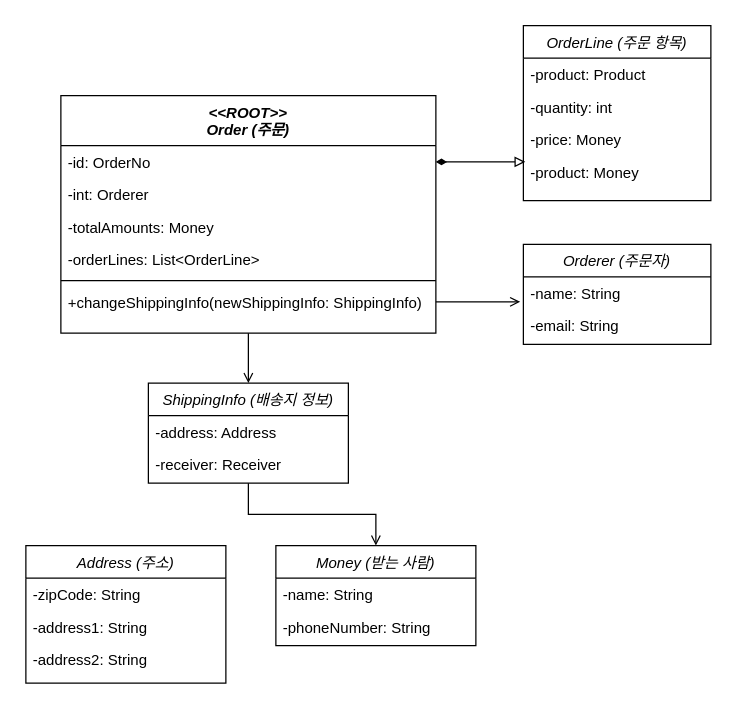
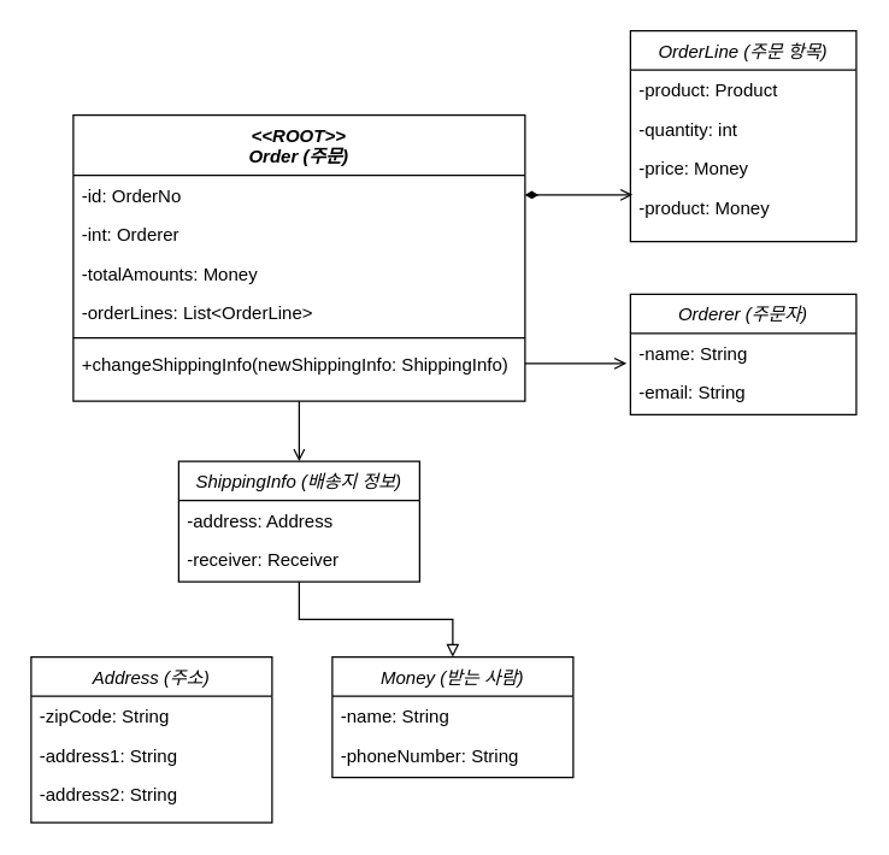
  <mxCell id="0" />
  <mxCell id="1" parent="0" />
  <mxCell id="2" style="edgeStyle=orthogonalEdgeStyle;rounded=0;orthogonalLoop=1;jettySize=auto;html=1;exitX=0.5;exitY=1;exitDx=0;exitDy=0;entryX=0.5;entryY=0;entryDx=0;entryDy=0;endArrow=open;endFill=0;" edge="1" parent="1" source="3" target="19"><mxGeometry relative="1" as="geometry" /></mxCell>
  <mxCell id="3" value="&lt;&lt;ROOT&gt;&gt;&#10;Order (주문)" style="swimlane;fontStyle=3;align=center;verticalAlign=top;childLayout=stackLayout;horizontal=1;startSize=40;horizontalStack=0;resizeParent=1;resizeLast=0;collapsible=1;marginBottom=0;rounded=0;shadow=0;strokeWidth=1;" vertex="1" parent="1"><mxGeometry x="48" y="76" width="300" height="190" as="geometry"><mxRectangle x="230" y="140" width="160" height="26" as="alternateBounds" /></mxGeometry></mxCell>
  <mxCell id="4" value="-id: OrderNo" style="text;align=left;verticalAlign=top;spacingLeft=4;spacingRight=4;overflow=hidden;rotatable=0;points=[[0,0.5],[1,0.5]];portConstraint=eastwest;rounded=0;shadow=0;html=0;" vertex="1" parent="3"><mxGeometry y="40" width="300" height="26" as="geometry" /></mxCell>
  <mxCell id="5" value="-int: Orderer" style="text;align=left;verticalAlign=top;spacingLeft=4;spacingRight=4;overflow=hidden;rotatable=0;points=[[0,0.5],[1,0.5]];portConstraint=eastwest;" vertex="1" parent="3"><mxGeometry y="66" width="300" height="26" as="geometry" /></mxCell>
  <mxCell id="6" value="-totalAmounts: Money" style="text;align=left;verticalAlign=top;spacingLeft=4;spacingRight=4;overflow=hidden;rotatable=0;points=[[0,0.5],[1,0.5]];portConstraint=eastwest;rounded=0;shadow=0;html=0;" vertex="1" parent="3"><mxGeometry y="92" width="300" height="26" as="geometry" /></mxCell>
  <mxCell id="7" value="-orderLines: List&lt;OrderLine&gt;" style="text;align=left;verticalAlign=top;spacingLeft=4;spacingRight=4;overflow=hidden;rotatable=0;points=[[0,0.5],[1,0.5]];portConstraint=eastwest;" vertex="1" parent="3"><mxGeometry y="118" width="300" height="26" as="geometry" /></mxCell>
  <mxCell id="8" value="" style="line;html=1;strokeWidth=1;align=left;verticalAlign=middle;spacingTop=-1;spacingLeft=3;spacingRight=3;rotatable=0;labelPosition=right;points=[];portConstraint=eastwest;" vertex="1" parent="3"><mxGeometry y="144" width="300" height="8" as="geometry" /></mxCell>
  <mxCell id="9" value="+changeShippingInfo(newShippingInfo: ShippingInfo)" style="text;align=left;verticalAlign=top;spacingLeft=4;spacingRight=4;overflow=hidden;rotatable=0;points=[[0,0.5],[1,0.5]];portConstraint=eastwest;" vertex="1" parent="3"><mxGeometry y="152" width="300" height="26" as="geometry" /></mxCell>
  <mxCell id="10" value="OrderLine (주문 항목)" style="swimlane;fontStyle=2;align=center;verticalAlign=top;childLayout=stackLayout;horizontal=1;startSize=26;horizontalStack=0;resizeParent=1;resizeLast=0;collapsible=1;marginBottom=0;rounded=0;shadow=0;strokeWidth=1;" vertex="1" parent="1"><mxGeometry x="418" y="20" width="150" height="140" as="geometry"><mxRectangle x="230" y="140" width="160" height="26" as="alternateBounds" /></mxGeometry></mxCell>
  <mxCell id="11" value="-product: Product" style="text;align=left;verticalAlign=top;spacingLeft=4;spacingRight=4;overflow=hidden;rotatable=0;points=[[0,0.5],[1,0.5]];portConstraint=eastwest;" vertex="1" parent="10"><mxGeometry y="26" width="150" height="26" as="geometry" /></mxCell>
  <mxCell id="12" value="-quantity: int" style="text;align=left;verticalAlign=top;spacingLeft=4;spacingRight=4;overflow=hidden;rotatable=0;points=[[0,0.5],[1,0.5]];portConstraint=eastwest;rounded=0;shadow=0;html=0;" vertex="1" parent="10"><mxGeometry y="52" width="150" height="26" as="geometry" /></mxCell>
  <mxCell id="13" value="-price: Money" style="text;align=left;verticalAlign=top;spacingLeft=4;spacingRight=4;overflow=hidden;rotatable=0;points=[[0,0.5],[1,0.5]];portConstraint=eastwest;rounded=0;shadow=0;html=0;" vertex="1" parent="10"><mxGeometry y="78" width="150" height="26" as="geometry" /></mxCell>
  <mxCell id="14" value="-product: Money" style="text;align=left;verticalAlign=top;spacingLeft=4;spacingRight=4;overflow=hidden;rotatable=0;points=[[0,0.5],[1,0.5]];portConstraint=eastwest;" vertex="1" parent="10"><mxGeometry y="104" width="150" height="26" as="geometry" /></mxCell>
  <mxCell id="15" value="Orderer (주문자)" style="swimlane;fontStyle=2;align=center;verticalAlign=top;childLayout=stackLayout;horizontal=1;startSize=26;horizontalStack=0;resizeParent=1;resizeLast=0;collapsible=1;marginBottom=0;rounded=0;shadow=0;strokeWidth=1;" vertex="1" parent="1"><mxGeometry x="418" y="195" width="150" height="80" as="geometry"><mxRectangle x="230" y="140" width="160" height="26" as="alternateBounds" /></mxGeometry></mxCell>
  <mxCell id="16" value="-name: String" style="text;align=left;verticalAlign=top;spacingLeft=4;spacingRight=4;overflow=hidden;rotatable=0;points=[[0,0.5],[1,0.5]];portConstraint=eastwest;" vertex="1" parent="15"><mxGeometry y="26" width="150" height="26" as="geometry" /></mxCell>
  <mxCell id="17" value="-email: String" style="text;align=left;verticalAlign=top;spacingLeft=4;spacingRight=4;overflow=hidden;rotatable=0;points=[[0,0.5],[1,0.5]];portConstraint=eastwest;rounded=0;shadow=0;html=0;" vertex="1" parent="15"><mxGeometry y="52" width="150" height="26" as="geometry" /></mxCell>
- <mxCell id="18" style="edgeStyle=orthogonalEdgeStyle;rounded=0;orthogonalLoop=1;jettySize=auto;html=1;entryX=0.5;entryY=0;entryDx=0;entryDy=0;endArrow=open;endFill=0;" edge="1" parent="1" source="19" target="26"><mxGeometry relative="1" as="geometry" /></mxCell>
+ <mxCell id="18" style="edgeStyle=orthogonalEdgeStyle;rounded=0;orthogonalLoop=1;jettySize=auto;html=1;entryX=0.5;entryY=0;entryDx=0;entryDy=0;endArrow=block;endFill=0;" edge="1" parent="1" source="19" target="26"><mxGeometry relative="1" as="geometry" /></mxCell>
  <mxCell id="19" value="ShippingInfo (배송지 정보)" style="swimlane;fontStyle=2;align=center;verticalAlign=top;childLayout=stackLayout;horizontal=1;startSize=26;horizontalStack=0;resizeParent=1;resizeLast=0;collapsible=1;marginBottom=0;rounded=0;shadow=0;strokeWidth=1;" vertex="1" parent="1"><mxGeometry x="118" y="306" width="160" height="80" as="geometry"><mxRectangle x="220" y="120" width="160" height="26" as="alternateBounds" /></mxGeometry></mxCell>
  <mxCell id="20" value="-address: Address" style="text;align=left;verticalAlign=top;spacingLeft=4;spacingRight=4;overflow=hidden;rotatable=0;points=[[0,0.5],[1,0.5]];portConstraint=eastwest;" vertex="1" parent="19"><mxGeometry y="26" width="160" height="26" as="geometry" /></mxCell>
  <mxCell id="21" value="-receiver: Receiver" style="text;align=left;verticalAlign=top;spacingLeft=4;spacingRight=4;overflow=hidden;rotatable=0;points=[[0,0.5],[1,0.5]];portConstraint=eastwest;rounded=0;shadow=0;html=0;" vertex="1" parent="19"><mxGeometry y="52" width="160" height="26" as="geometry" /></mxCell>
  <mxCell id="22" value="Address (주소)" style="swimlane;fontStyle=2;align=center;verticalAlign=top;childLayout=stackLayout;horizontal=1;startSize=26;horizontalStack=0;resizeParent=1;resizeLast=0;collapsible=1;marginBottom=0;rounded=0;shadow=0;strokeWidth=1;" vertex="1" parent="1"><mxGeometry x="20" y="436" width="160" height="110" as="geometry"><mxRectangle x="30" y="480" width="160" height="26" as="alternateBounds" /></mxGeometry></mxCell>
  <mxCell id="23" value="-zipCode: String" style="text;align=left;verticalAlign=top;spacingLeft=4;spacingRight=4;overflow=hidden;rotatable=0;points=[[0,0.5],[1,0.5]];portConstraint=eastwest;" vertex="1" parent="22"><mxGeometry y="26" width="160" height="26" as="geometry" /></mxCell>
  <mxCell id="24" value="-address1: String&#10;" style="text;align=left;verticalAlign=top;spacingLeft=4;spacingRight=4;overflow=hidden;rotatable=0;points=[[0,0.5],[1,0.5]];portConstraint=eastwest;rounded=0;shadow=0;html=0;" vertex="1" parent="22"><mxGeometry y="52" width="160" height="26" as="geometry" /></mxCell>
  <mxCell id="25" value="-address2: String" style="text;align=left;verticalAlign=top;spacingLeft=4;spacingRight=4;overflow=hidden;rotatable=0;points=[[0,0.5],[1,0.5]];portConstraint=eastwest;rounded=0;shadow=0;html=0;" vertex="1" parent="22"><mxGeometry y="78" width="160" height="26" as="geometry" /></mxCell>
  <mxCell id="26" value="Money (받는 사람)" style="swimlane;fontStyle=2;align=center;verticalAlign=top;childLayout=stackLayout;horizontal=1;startSize=26;horizontalStack=0;resizeParent=1;resizeLast=0;collapsible=1;marginBottom=0;rounded=0;shadow=0;strokeWidth=1;" vertex="1" parent="1"><mxGeometry x="220" y="436" width="160" height="80" as="geometry"><mxRectangle x="30" y="480" width="160" height="26" as="alternateBounds" /></mxGeometry></mxCell>
  <mxCell id="27" value="-name: String" style="text;align=left;verticalAlign=top;spacingLeft=4;spacingRight=4;overflow=hidden;rotatable=0;points=[[0,0.5],[1,0.5]];portConstraint=eastwest;" vertex="1" parent="26"><mxGeometry y="26" width="160" height="26" as="geometry" /></mxCell>
  <mxCell id="28" value="-phoneNumber: String" style="text;align=left;verticalAlign=top;spacingLeft=4;spacingRight=4;overflow=hidden;rotatable=0;points=[[0,0.5],[1,0.5]];portConstraint=eastwest;rounded=0;shadow=0;html=0;" vertex="1" parent="26"><mxGeometry y="52" width="160" height="26" as="geometry" /></mxCell>
  <mxCell id="29" style="edgeStyle=orthogonalEdgeStyle;rounded=0;orthogonalLoop=1;jettySize=auto;html=1;exitX=1;exitY=0.5;exitDx=0;exitDy=0;entryX=-0.017;entryY=0.769;entryDx=0;entryDy=0;entryPerimeter=0;endArrow=open;endFill=0;" edge="1" parent="1" source="9" target="16"><mxGeometry relative="1" as="geometry" /></mxCell>
- <mxCell id="30" style="edgeStyle=orthogonalEdgeStyle;rounded=0;orthogonalLoop=1;jettySize=auto;html=1;exitX=1;exitY=0.5;exitDx=0;exitDy=0;entryX=0.01;entryY=0.192;entryDx=0;entryDy=0;entryPerimeter=0;endArrow=block;endFill=0;startArrow=diamondThin;startFill=1;" edge="1" parent="1" source="4" target="14"><mxGeometry relative="1" as="geometry" /></mxCell>
+ <mxCell id="30" style="edgeStyle=orthogonalEdgeStyle;rounded=0;orthogonalLoop=1;jettySize=auto;html=1;exitX=1;exitY=0.5;exitDx=0;exitDy=0;entryX=0.01;entryY=0.192;entryDx=0;entryDy=0;entryPerimeter=0;endArrow=open;endFill=0;startArrow=diamondThin;startFill=1;" edge="1" parent="1" source="4" target="14"><mxGeometry relative="1" as="geometry" /></mxCell>
